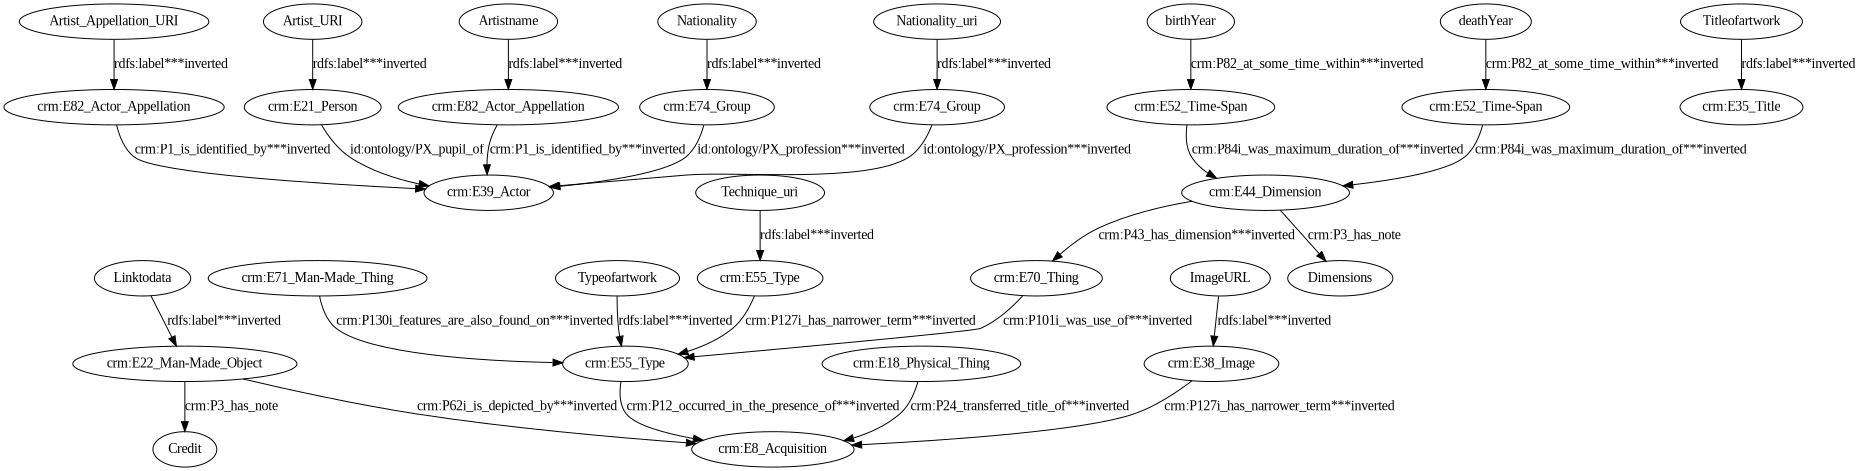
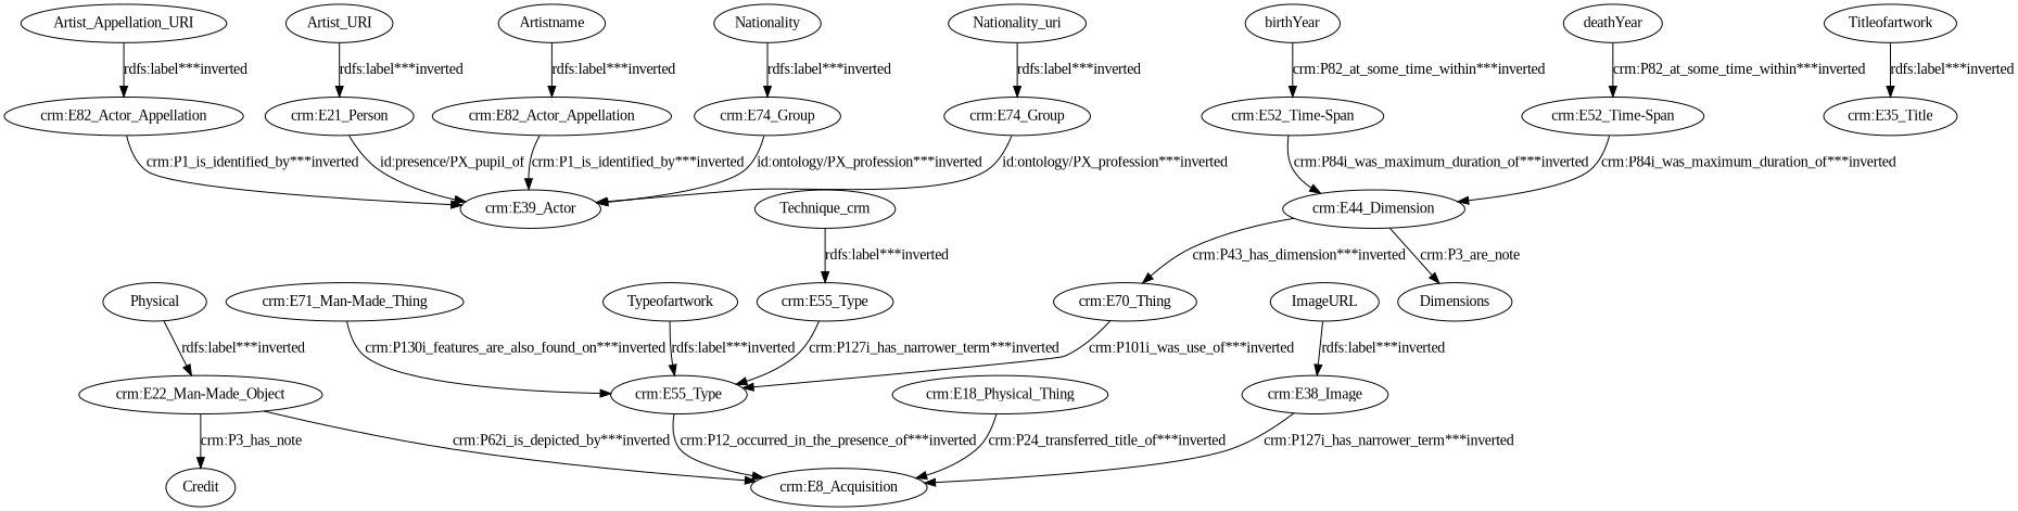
  digraph {
    fontname="Liberation Serif"
    node [fontname="Liberation Serif" type=class_uri]
    edge [fontname="Liberation Serif" type=st_property_uri]
    n1 [label=Artist_Appellation_URI type=attribute_name]
    n2 [label="crm:E82_Actor_Appellation"]
    n3 [label="crm:E39_Actor"]
    n4 [label=Artist_URI type=attribute_name]
    n5 [label="crm:E21_Person"]
    n6 [label=Artistname type=attribute_name]
    n7 [label="crm:E82_Actor_Appellation"]
    n8 [label=ImageURL type=attribute_name]
    n9 [label="crm:E38_Image"]
    n10 [label="crm:E8_Acquisition"]
-   n11 [label=Linktodata type=attribute_name]
+   n11 [label=Physical type=attribute_name]
    n12 [label="crm:E22_Man-Made_Object"]
    n13 [label=Credit type=attribute_name]
    n14 [label=Nationality type=attribute_name]
    n15 [label="crm:E74_Group"]
    n16 [label=Nationality_uri type=attribute_name]
    n17 [label="crm:E74_Group"]
-   n18 [label=Technique_uri type=attribute_name]
+   n18 [label=Technique_crm type=attribute_name]
    n19 [label="crm:E55_Type"]
    n20 [label="crm:E55_Type"]
    n21 [label=Titleofartwork type=attribute_name]
    n22 [label="crm:E35_Title"]
    n23 [label="crm:E71_Man-Made_Thing"]
    n24 [label=Typeofartwork type=attribute_name]
    n25 [label=birthYear type=attribute_name]
    n26 [label="crm:E52_Time-Span"]
    n27 [label="crm:E44_Dimension"]
    n28 [label=Dimensions type=attribute_name]
    n29 [label="crm:E70_Thing"]
    n30 [label="crm:E18_Physical_Thing"]
    n31 [label="crm:E52_Time-Span"]
    n32 [label=deathYear type=attribute_name]
    n1 -> n2 [label="rdfs:label***inverted"]
    n2 -> n3 [label="crm:P1_is_identified_by***inverted" type=inherited]
    n4 -> n5 [label="rdfs:label***inverted"]
-   n5 -> n3 [label="id:ontology/PX_pupil_of" type=direct_property_uri]
+   n5 -> n3 [label="id:presence/PX_pupil_of" type=direct_property_uri]
    n6 -> n7 [label="rdfs:label***inverted"]
    n7 -> n3 [label="crm:P1_is_identified_by***inverted" type=inherited]
    n8 -> n9 [label="rdfs:label***inverted"]
    n9 -> n10 [label="crm:P127i_has_narrower_term***inverted" type=inherited]
    n11 -> n12 [label="rdfs:label***inverted"]
    n12 -> n10 [label="crm:P62i_is_depicted_by***inverted" type=inherited]
    n12 -> n13 [label="crm:P3_has_note"]
    n14 -> n15 [label="rdfs:label***inverted"]
    n15 -> n3 [label="id:ontology/PX_profession***inverted" type=direct_property_uri]
    n16 -> n17 [label="rdfs:label***inverted"]
    n17 -> n3 [label="id:ontology/PX_profession***inverted" type=direct_property_uri]
    n18 -> n19 [label="rdfs:label***inverted"]
    n19 -> n20 [label="crm:P127i_has_narrower_term***inverted" type=direct_property_uri]
    n20 -> n10 [label="crm:P12_occurred_in_the_presence_of***inverted" type=inherited]
    n21 -> n22 [label="rdfs:label***inverted"]
    n23 -> n20 [label="crm:P130i_features_are_also_found_on***inverted" type=inherited]
    n24 -> n20 [label="rdfs:label***inverted"]
    n25 -> n26 [label="crm:P82_at_some_time_within***inverted"]
    n26 -> n27 [label="crm:P84i_was_maximum_duration_of***inverted" type=direct_property_uri]
-   n27 -> n28 [label="crm:P3_has_note"]
+   n27 -> n28 [label="crm:P3_are_note"]
    n27 -> n29 [label="crm:P43_has_dimension***inverted" type=direct_property_uri]
    n29 -> n20 [label="crm:P101i_was_use_of***inverted" type=direct_property_uri]
    n30 -> n10 [label="crm:P24_transferred_title_of***inverted" type=direct_property_uri]
    n31 -> n27 [label="crm:P84i_was_maximum_duration_of***inverted" type=direct_property_uri]
    n32 -> n31 [label="crm:P82_at_some_time_within***inverted"]
  }
